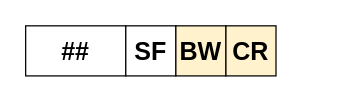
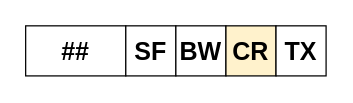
  <mxCell id="0" />
  <mxCell id="1" parent="0" />
  <mxCell id="2" value="##" style="rounded=0;whiteSpace=wrap;html=1;fontStyle=1;fontSize=20;" vertex="1" parent="1"><mxGeometry x="20" y="20" width="80" height="40" as="geometry" /></mxCell>
  <mxCell id="3" value="SF" style="rounded=0;whiteSpace=wrap;html=1;fontStyle=1;fontSize=20;" vertex="1" parent="1"><mxGeometry x="100" y="20" width="40" height="40" as="geometry" /></mxCell>
- <mxCell id="4" value="BW" style="rounded=0;whiteSpace=wrap;html=1;fontStyle=1;fontSize=20;fillColor=#fff2cc;" vertex="1" parent="1"><mxGeometry x="140" y="20" width="40" height="40" as="geometry" /></mxCell>
+ <mxCell id="4" value="BW" style="rounded=0;whiteSpace=wrap;html=1;fontStyle=1;fontSize=20;" vertex="1" parent="1"><mxGeometry x="140" y="20" width="40" height="40" as="geometry" /></mxCell>
  <mxCell id="5" value="CR" style="rounded=0;whiteSpace=wrap;html=1;fontStyle=1;fontSize=20;fillColor=#fff2cc;" vertex="1" parent="1"><mxGeometry x="180" y="20" width="40" height="40" as="geometry" /></mxCell>
+ <mxCell id="6" value="TX" style="rounded=0;whiteSpace=wrap;html=1;fontStyle=1;fontSize=20;" vertex="1" parent="1"><mxGeometry x="220" y="20" width="40" height="40" as="geometry" /></mxCell>
